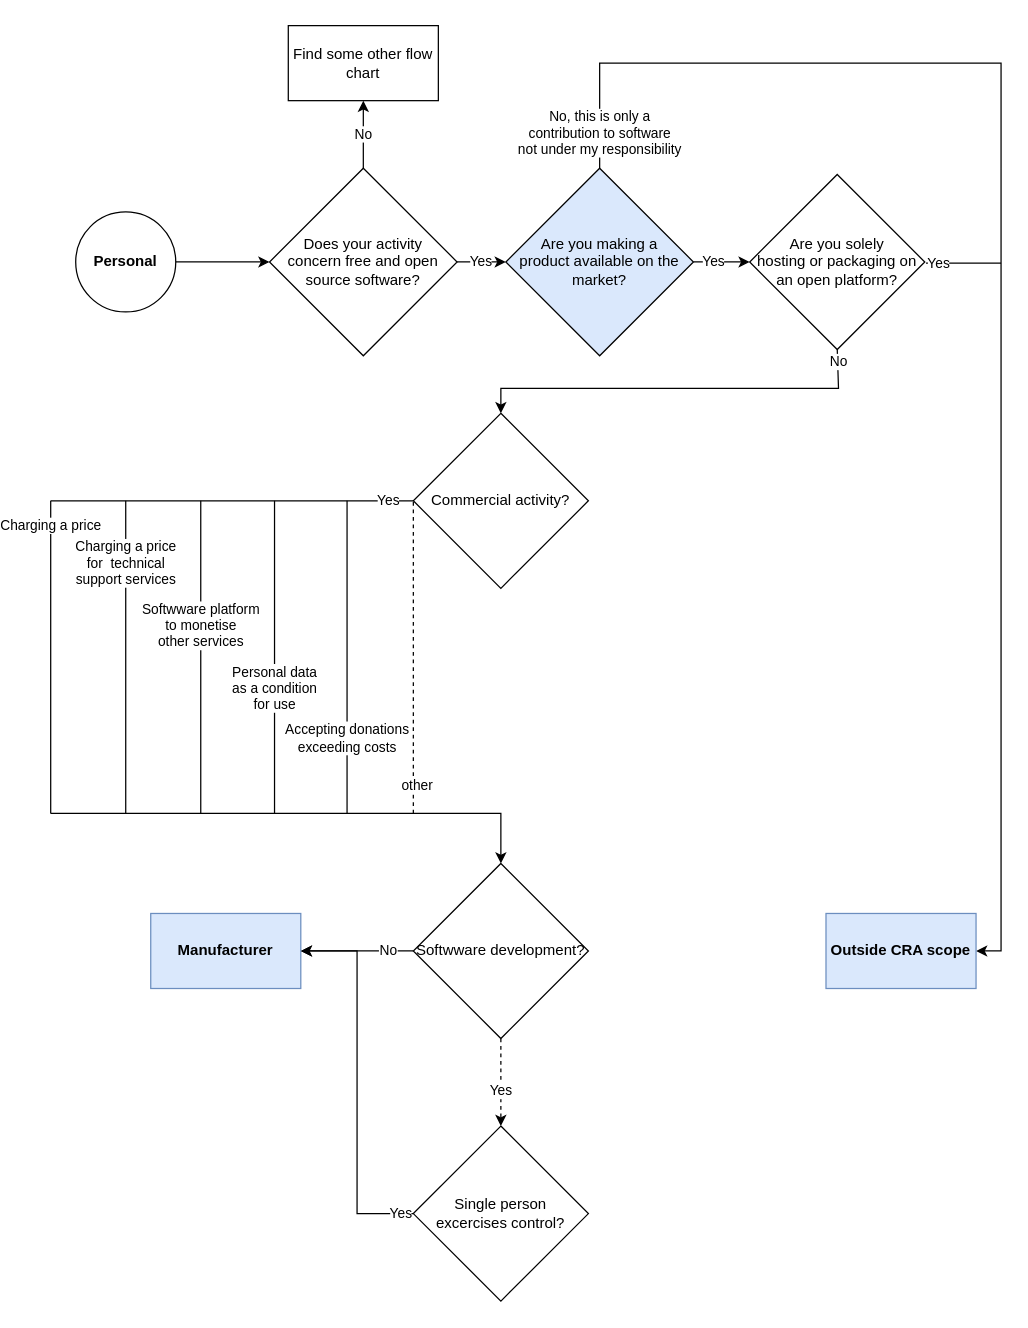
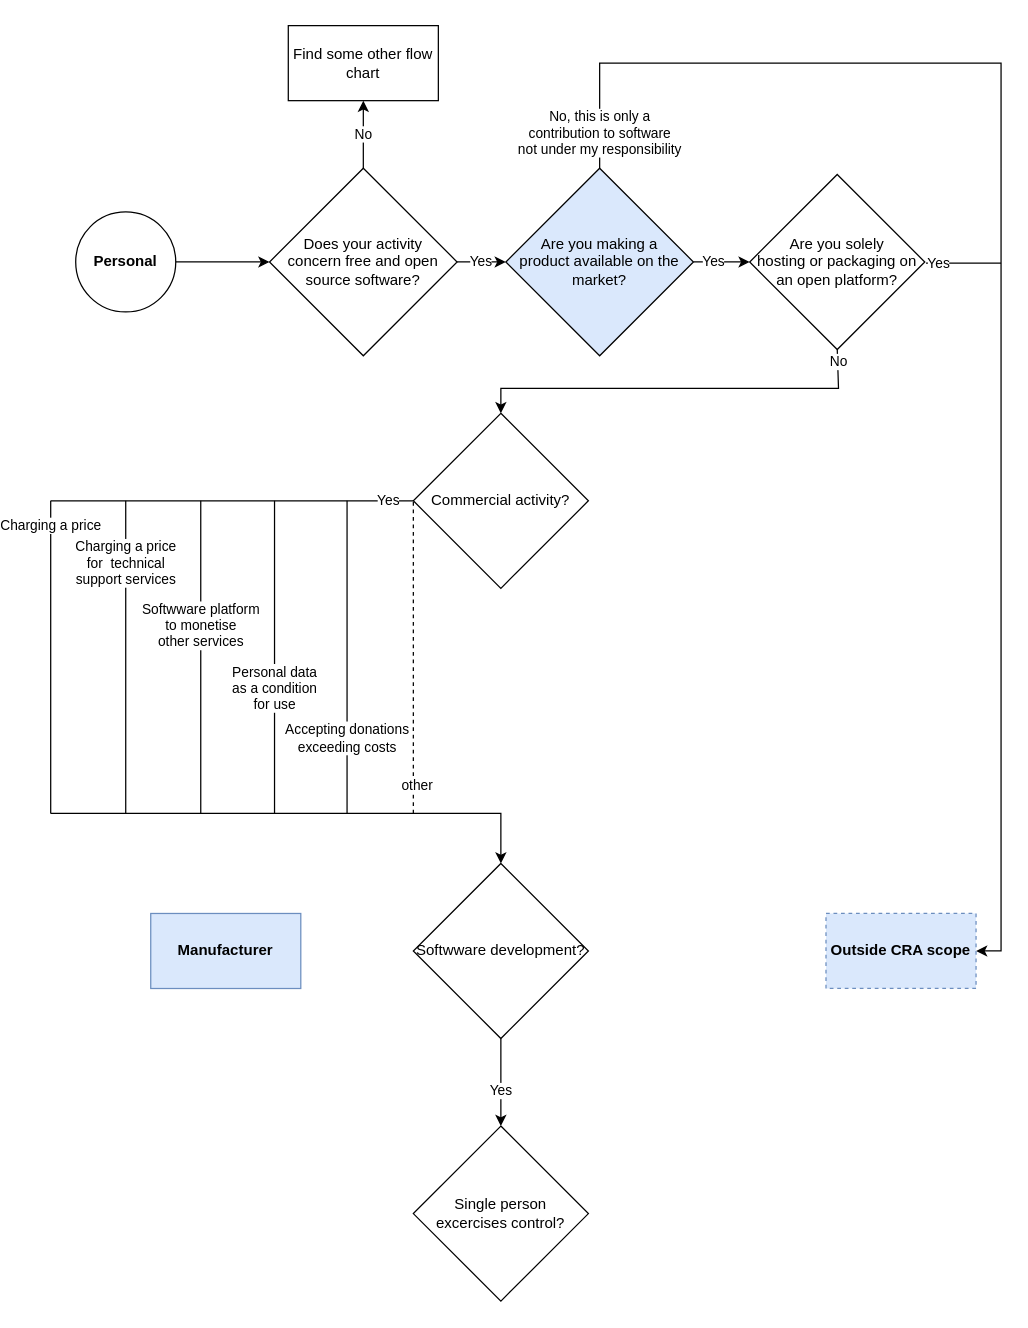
  <mxCell id="0" />
  <mxCell id="1" parent="0" />
  <mxCell id="2" value="Commercial activity?" style="rhombus;whiteSpace=wrap;html=1;" vertex="1" parent="1"><mxGeometry x="310" y="330" width="140" height="140" as="geometry" /></mxCell>
  <mxCell id="3" value="" style="edgeStyle=orthogonalEdgeStyle;rounded=0;orthogonalLoop=1;jettySize=auto;html=1;" edge="1" parent="1" source="4" target="12"><mxGeometry relative="1" as="geometry" /></mxCell>
  <mxCell id="4" value="Personal" style="ellipse;whiteSpace=wrap;html=1;aspect=fixed;fontStyle=1" vertex="1" parent="1"><mxGeometry x="40" y="169" width="80" height="80" as="geometry" /></mxCell>
  <mxCell id="5" value="Yes" style="edgeStyle=orthogonalEdgeStyle;rounded=0;orthogonalLoop=1;jettySize=auto;html=1;" edge="1" parent="1" source="7" target="8"><mxGeometry x="-0.289" relative="1" as="geometry"><mxPoint as="offset" /></mxGeometry></mxCell>
  <mxCell id="6" value="&lt;div&gt;No, this is only a&lt;br&gt;contribution to software&lt;br&gt;not under my responsibility&lt;br&gt;&lt;/div&gt;" style="edgeStyle=orthogonalEdgeStyle;rounded=0;orthogonalLoop=1;jettySize=auto;html=1;entryX=1;entryY=0.5;entryDx=0;entryDy=0;" edge="1" parent="1" source="7" target="26"><mxGeometry x="-0.951" relative="1" as="geometry"><Array as="points"><mxPoint x="459" y="50" /><mxPoint x="780" y="50" /><mxPoint x="780" y="760" /></Array><mxPoint as="offset" /></mxGeometry></mxCell>
  <mxCell id="7" value="Are you making a&lt;br&gt;product available on the market?" style="rhombus;whiteSpace=wrap;html=1;fontSize=12;fillColor=#dae8fc;" vertex="1" parent="1"><mxGeometry x="384" y="134" width="150" height="150" as="geometry" /></mxCell>
  <mxCell id="8" value="Are you solely&lt;br&gt;hosting or packaging on an open platform?" style="rhombus;whiteSpace=wrap;html=1;" vertex="1" parent="1"><mxGeometry x="579" y="139" width="140" height="140" as="geometry" /></mxCell>
  <mxCell id="9" value="Find some other flow chart" style="rounded=0;whiteSpace=wrap;html=1;" vertex="1" parent="1"><mxGeometry x="210" y="20" width="120" height="60" as="geometry" /></mxCell>
  <mxCell id="10" value="Yes" style="edgeStyle=orthogonalEdgeStyle;rounded=0;orthogonalLoop=1;jettySize=auto;html=1;" edge="1" parent="1" source="12" target="7"><mxGeometry relative="1" as="geometry" /></mxCell>
  <mxCell id="11" value="No" style="edgeStyle=orthogonalEdgeStyle;rounded=0;orthogonalLoop=1;jettySize=auto;html=1;" edge="1" parent="1" source="12" target="9"><mxGeometry relative="1" as="geometry" /></mxCell>
  <mxCell id="12" value="Does your activity&lt;br&gt;concern free and open source software?" style="rhombus;whiteSpace=wrap;html=1;fontSize=12;" vertex="1" parent="1"><mxGeometry x="195" y="134" width="150" height="150" as="geometry" /></mxCell>
  <mxCell id="13" value="No" style="endArrow=classic;html=1;rounded=0;entryX=0.5;entryY=0;entryDx=0;entryDy=0;exitX=0.5;exitY=1;exitDx=0;exitDy=0;" edge="1" parent="1" source="8" target="2"><mxGeometry x="-0.939" y="1" width="50" height="50" relative="1" as="geometry"><mxPoint x="380" y="330" as="sourcePoint" /><mxPoint x="430" y="280" as="targetPoint" /><Array as="points"><mxPoint x="650" y="310" /><mxPoint x="380" y="310" /></Array><mxPoint as="offset" /></mxGeometry></mxCell>
- <mxCell id="14" value="No" style="edgeStyle=orthogonalEdgeStyle;rounded=0;orthogonalLoop=1;jettySize=auto;html=1;entryX=1;entryY=0.5;entryDx=0;entryDy=0;" edge="1" parent="1" source="16" target="28"><mxGeometry x="-0.556" relative="1" as="geometry"><mxPoint as="offset" /></mxGeometry></mxCell>
- <mxCell id="15" value="Yes" style="edgeStyle=orthogonalEdgeStyle;rounded=0;orthogonalLoop=1;jettySize=auto;html=1;dashed=1;" edge="1" parent="1" source="16" target="30"><mxGeometry x="0.2" relative="1" as="geometry"><mxPoint as="offset" /></mxGeometry></mxCell>
+ <mxCell id="15" value="Yes" style="edgeStyle=orthogonalEdgeStyle;rounded=0;orthogonalLoop=1;jettySize=auto;html=1;" edge="1" parent="1" source="16" target="30"><mxGeometry x="0.2" relative="1" as="geometry"><mxPoint as="offset" /></mxGeometry></mxCell>
  <mxCell id="16" value="Softwware development?" style="rhombus;whiteSpace=wrap;html=1;" vertex="1" parent="1"><mxGeometry x="310" y="690" width="140" height="140" as="geometry" /></mxCell>
  <mxCell id="17" value="&lt;div&gt;Charging a price&lt;/div&gt;" style="endArrow=none;html=1;rounded=0;" edge="1" parent="1"><mxGeometry x="-0.84" width="50" height="50" relative="1" as="geometry"><mxPoint x="20" y="400" as="sourcePoint" /><mxPoint x="20" y="650" as="targetPoint" /><Array as="points"><mxPoint x="20" y="400" /><mxPoint x="20" y="650" /></Array><mxPoint as="offset" /></mxGeometry></mxCell>
  <mxCell id="18" value="Charging a price&lt;br&gt;for&amp;nbsp; technical&lt;br&gt;support services" style="endArrow=none;html=1;rounded=0;" edge="1" parent="1"><mxGeometry x="-0.6" width="50" height="50" relative="1" as="geometry"><mxPoint x="80" y="400" as="sourcePoint" /><mxPoint x="80" y="650" as="targetPoint" /><Array as="points"><mxPoint x="80" y="400" /><mxPoint x="80" y="650" /></Array><mxPoint as="offset" /></mxGeometry></mxCell>
  <mxCell id="19" value="Softwware platform&lt;br&gt; to monetise&lt;br&gt;other services" style="endArrow=none;html=1;rounded=0;" edge="1" parent="1"><mxGeometry x="0.2" width="50" height="50" relative="1" as="geometry"><mxPoint x="140" y="650" as="sourcePoint" /><mxPoint x="140" y="400" as="targetPoint" /><mxPoint as="offset" /></mxGeometry></mxCell>
  <mxCell id="20" value="Personal data&lt;br&gt;as a condition&lt;br&gt;for use" style="endArrow=none;html=1;rounded=0;" edge="1" parent="1"><mxGeometry x="-0.2" width="50" height="50" relative="1" as="geometry"><mxPoint x="199" y="650" as="sourcePoint" /><mxPoint x="199" y="400" as="targetPoint" /><mxPoint as="offset" /></mxGeometry></mxCell>
  <mxCell id="21" value="&lt;div&gt;Accepting donations&lt;br&gt;exceeding costs&lt;/div&gt;" style="endArrow=none;html=1;rounded=0;" edge="1" parent="1"><mxGeometry x="-0.52" width="50" height="50" relative="1" as="geometry"><mxPoint x="257" y="650" as="sourcePoint" /><mxPoint x="257" y="400" as="targetPoint" /><mxPoint as="offset" /></mxGeometry></mxCell>
  <mxCell id="22" value="Yes" style="endArrow=none;html=1;rounded=0;entryX=0;entryY=0.5;entryDx=0;entryDy=0;" edge="1" parent="1" target="2"><mxGeometry x="0.862" width="50" height="50" relative="1" as="geometry"><mxPoint x="20" y="400" as="sourcePoint" /><mxPoint x="440" y="560" as="targetPoint" /><mxPoint as="offset" /></mxGeometry></mxCell>
  <mxCell id="23" value="" style="endArrow=classic;html=1;rounded=0;entryX=0.5;entryY=0;entryDx=0;entryDy=0;" edge="1" parent="1" target="16"><mxGeometry width="50" height="50" relative="1" as="geometry"><mxPoint x="20" y="650" as="sourcePoint" /><mxPoint x="440" y="560" as="targetPoint" /><Array as="points"><mxPoint x="380" y="650" /></Array></mxGeometry></mxCell>
  <mxCell id="24" value="" style="endArrow=none;dashed=1;html=1;rounded=0;entryX=0;entryY=0.5;entryDx=0;entryDy=0;" edge="1" parent="1" target="2"><mxGeometry width="50" height="50" relative="1" as="geometry"><mxPoint x="310" y="650" as="sourcePoint" /><mxPoint x="300" y="400" as="targetPoint" /></mxGeometry></mxCell>
  <mxCell id="25" value="other" style="edgeLabel;html=1;align=center;verticalAlign=middle;resizable=0;points=[];" vertex="1" connectable="0" parent="24"><mxGeometry x="-0.816" y="-2" relative="1" as="geometry"><mxPoint as="offset" /></mxGeometry></mxCell>
- <mxCell id="26" value="Outside CRA scope" style="rounded=0;whiteSpace=wrap;html=1;fillColor=#dae8fc;strokeColor=#6c8ebf;fontStyle=1" vertex="1" parent="1"><mxGeometry x="640" y="730" width="120" height="60" as="geometry" /></mxCell>
+ <mxCell id="26" value="Outside CRA scope" style="rounded=0;whiteSpace=wrap;html=1;fillColor=#dae8fc;strokeColor=#6c8ebf;fontStyle=1;dashed=1;" vertex="1" parent="1"><mxGeometry x="640" y="730" width="120" height="60" as="geometry" /></mxCell>
  <mxCell id="27" value="Yes" style="endArrow=none;html=1;rounded=0;" edge="1" parent="1"><mxGeometry x="-0.667" width="50" height="50" relative="1" as="geometry"><mxPoint x="720" y="210" as="sourcePoint" /><mxPoint x="780" y="210" as="targetPoint" /><mxPoint as="offset" /></mxGeometry></mxCell>
  <mxCell id="28" value="Manufacturer" style="rounded=0;whiteSpace=wrap;html=1;fillColor=#dae8fc;strokeColor=#6c8ebf;fontStyle=1" vertex="1" parent="1"><mxGeometry x="100" y="730" width="120" height="60" as="geometry" /></mxCell>
- <mxCell id="29" value="&lt;div&gt;Yes&lt;/div&gt;" style="edgeStyle=orthogonalEdgeStyle;rounded=0;orthogonalLoop=1;jettySize=auto;html=1;entryX=1;entryY=0.5;entryDx=0;entryDy=0;" edge="1" parent="1" source="30" target="28"><mxGeometry x="-0.933" relative="1" as="geometry"><mxPoint as="offset" /></mxGeometry></mxCell>
  <mxCell id="30" value="Single person&lt;br&gt;excercises control?" style="rhombus;whiteSpace=wrap;html=1;" vertex="1" parent="1"><mxGeometry x="310" y="900" width="140" height="140" as="geometry" /></mxCell>
